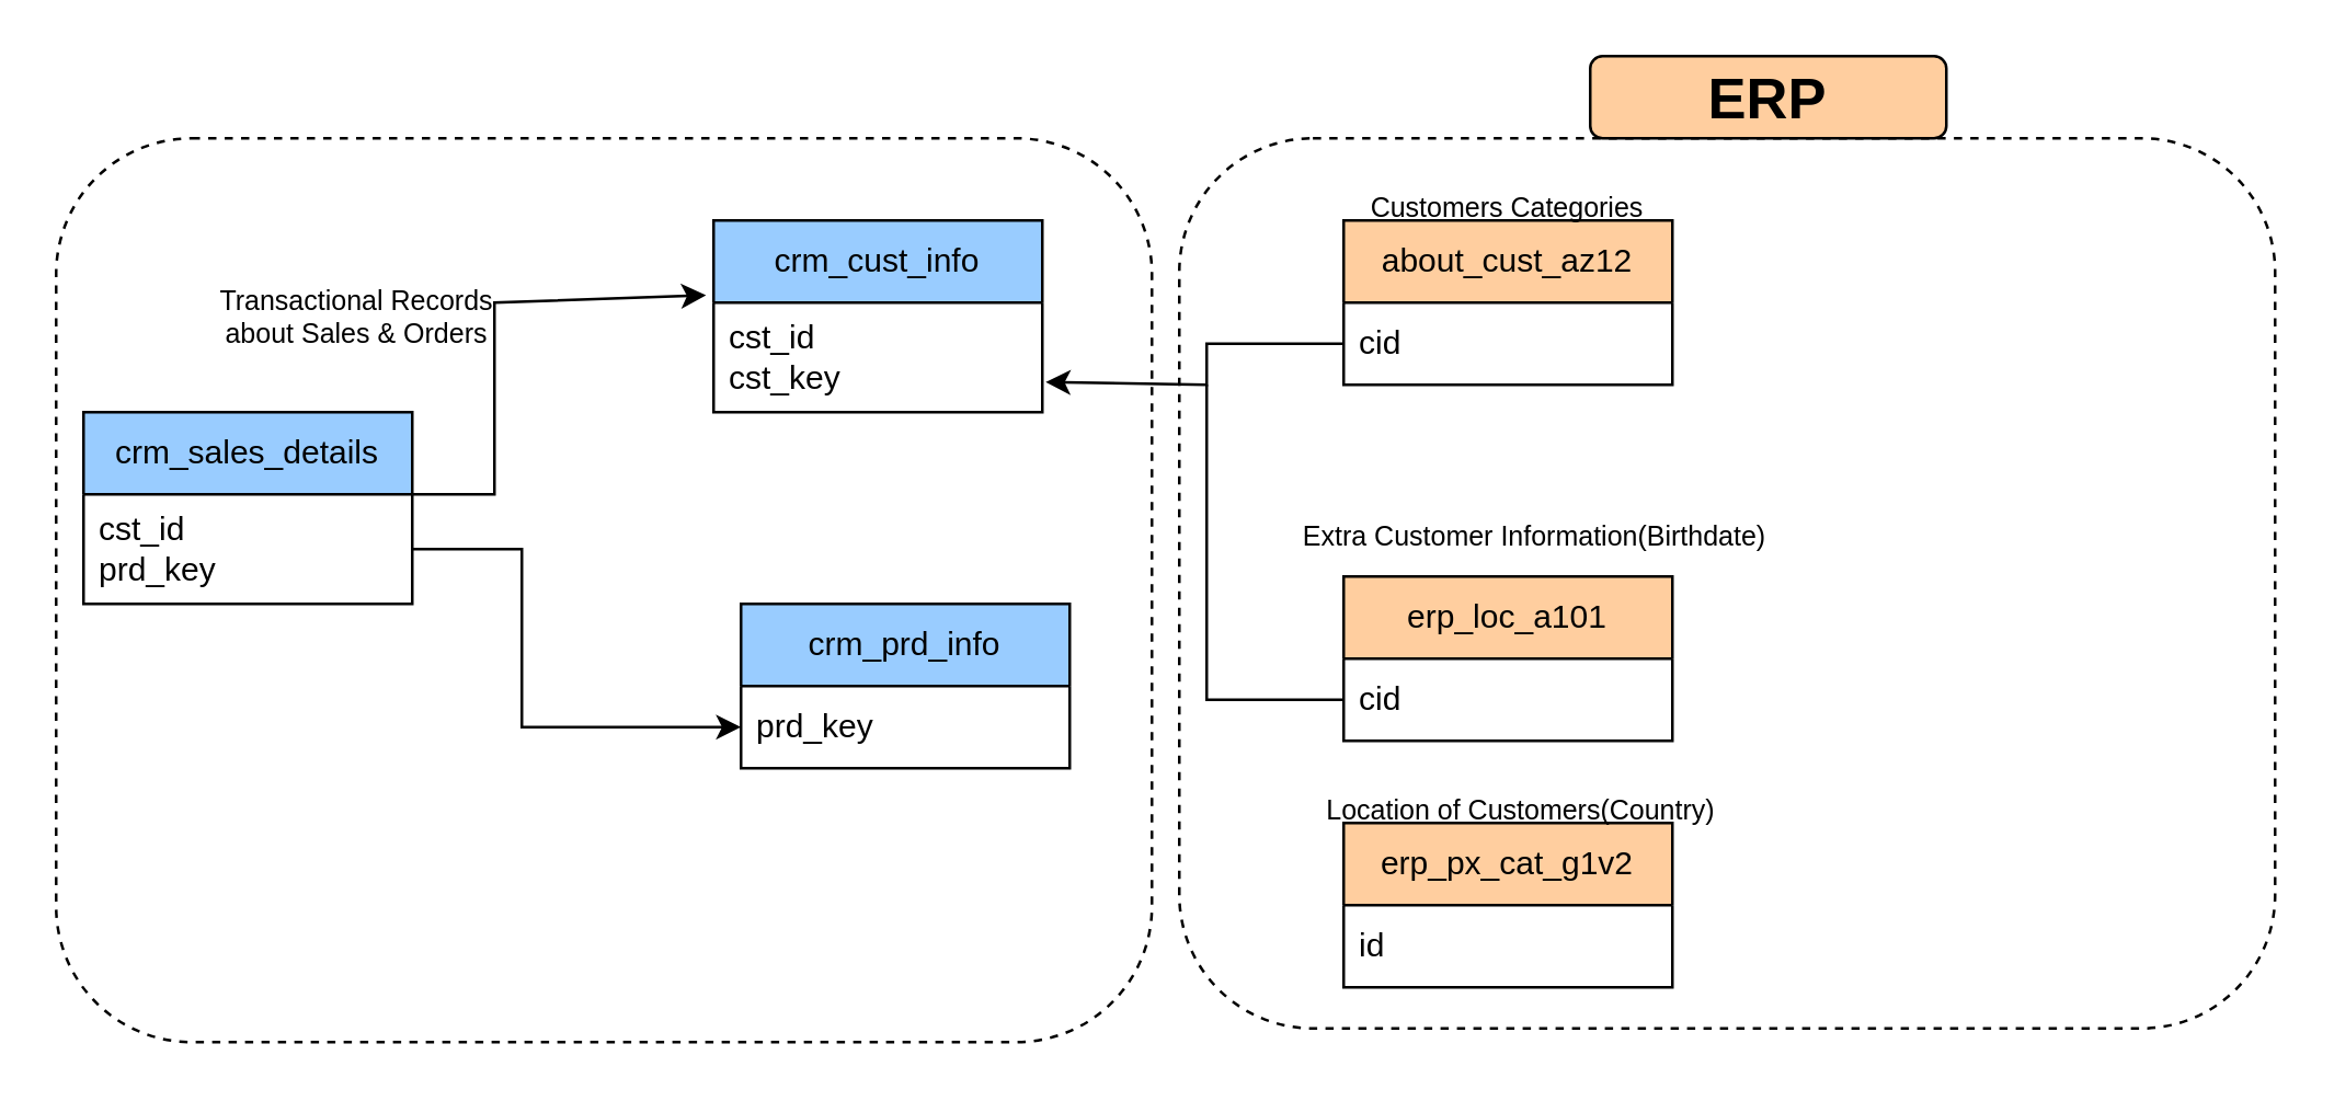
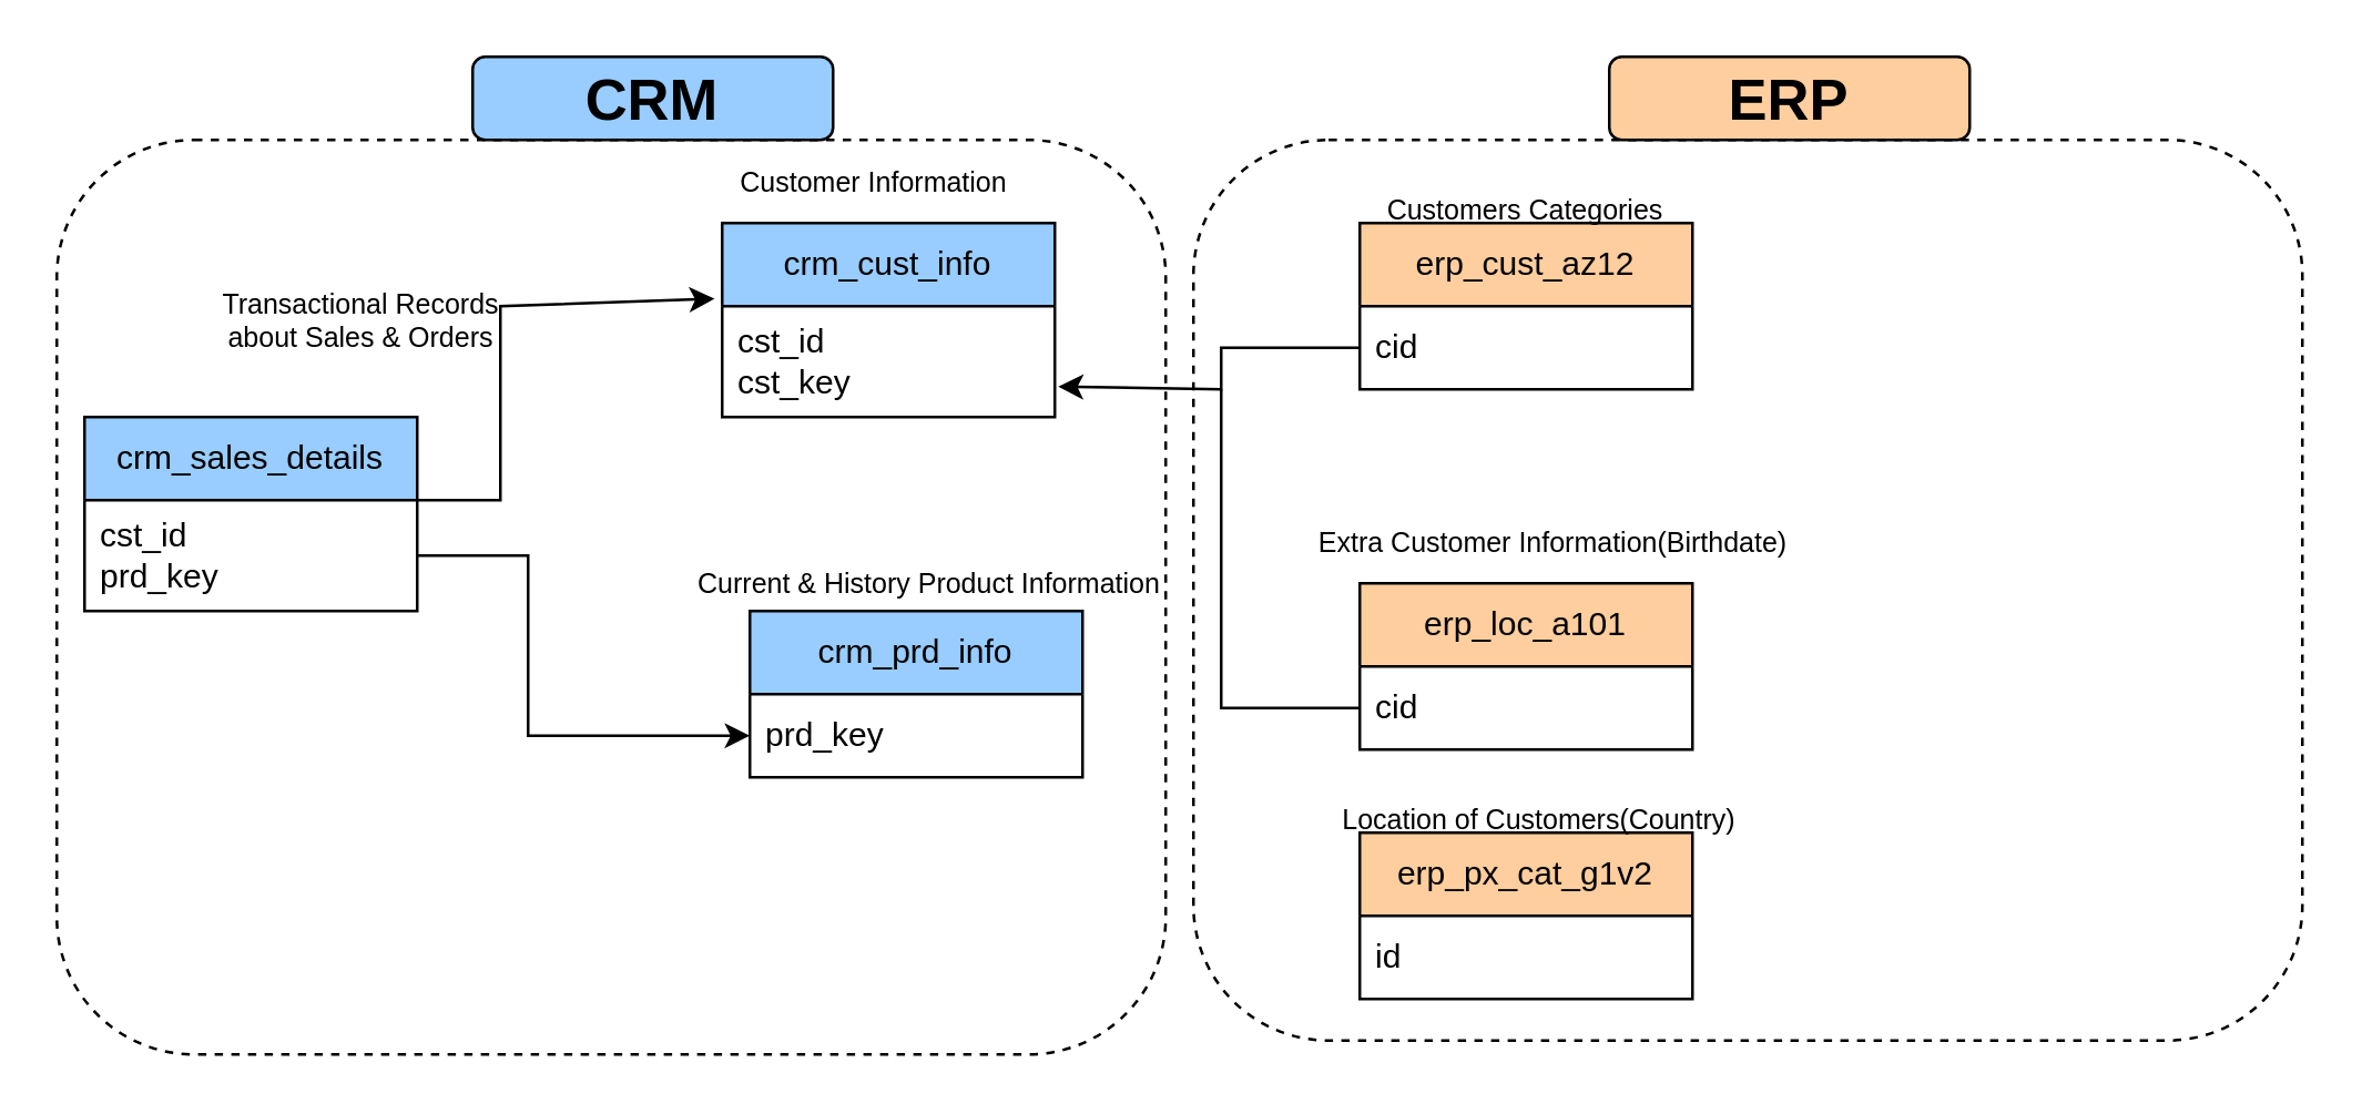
  <mxCell id="0" />
  <mxCell id="1" parent="0" />
  <mxCell id="2" value="crm_cust_info" style="swimlane;fontStyle=0;childLayout=stackLayout;horizontal=1;startSize=30;horizontalStack=0;resizeParent=1;resizeParentMax=0;resizeLast=0;collapsible=1;marginBottom=0;whiteSpace=wrap;html=1;fillColor=#99CCFF;" vertex="1" parent="1"><mxGeometry x="260" y="80" width="120" height="70" as="geometry" /></mxCell>
  <mxCell id="3" value="cst_id&lt;div&gt;cst_key&lt;/div&gt;" style="text;strokeColor=none;fillColor=none;align=left;verticalAlign=middle;spacingLeft=4;spacingRight=4;overflow=hidden;points=[[0,0.5],[1,0.5]];portConstraint=eastwest;rotatable=0;whiteSpace=wrap;html=1;" vertex="1" parent="2"><mxGeometry y="30" width="120" height="40" as="geometry" /></mxCell>
+ <mxCell id="4" value="&lt;font style=&quot;font-size: 10px;&quot;&gt;Customer Information&lt;/font&gt;" style="text;html=1;align=center;verticalAlign=middle;whiteSpace=wrap;rounded=0;" vertex="1" parent="1"><mxGeometry x="250" y="50" width="130" height="30" as="geometry" /></mxCell>
  <mxCell id="5" value="crm_prd_info" style="swimlane;fontStyle=0;childLayout=stackLayout;horizontal=1;startSize=30;horizontalStack=0;resizeParent=1;resizeParentMax=0;resizeLast=0;collapsible=1;marginBottom=0;whiteSpace=wrap;html=1;fillColor=#99CCFF;" vertex="1" parent="1"><mxGeometry x="270" y="220" width="120" height="60" as="geometry" /></mxCell>
  <mxCell id="6" value="prd_key" style="text;strokeColor=none;fillColor=none;align=left;verticalAlign=middle;spacingLeft=4;spacingRight=4;overflow=hidden;points=[[0,0.5],[1,0.5]];portConstraint=eastwest;rotatable=0;whiteSpace=wrap;html=1;" vertex="1" parent="5"><mxGeometry y="30" width="120" height="30" as="geometry" /></mxCell>
  <mxCell id="7" value="Item 2" style="text;strokeColor=none;fillColor=none;align=left;verticalAlign=middle;spacingLeft=4;spacingRight=4;overflow=hidden;points=[[0,0.5],[1,0.5]];portConstraint=eastwest;rotatable=0;whiteSpace=wrap;html=1;" vertex="1" parent="5"><mxGeometry y="60" width="120" as="geometry" /></mxCell>
+ <mxCell id="8" value="&lt;span style=&quot;font-size: 10px;&quot;&gt;Current &amp;amp; History Product Information&lt;/span&gt;" style="text;html=1;align=center;verticalAlign=middle;whiteSpace=wrap;rounded=0;" vertex="1" parent="1"><mxGeometry x="250" y="200" width="170" height="20" as="geometry" /></mxCell>
  <mxCell id="9" value="crm_sales_details" style="swimlane;fontStyle=0;childLayout=stackLayout;horizontal=1;startSize=30;horizontalStack=0;resizeParent=1;resizeParentMax=0;resizeLast=0;collapsible=1;marginBottom=0;whiteSpace=wrap;html=1;fillColor=#99CCFF;" vertex="1" parent="1"><mxGeometry x="30" y="150" width="120" height="70" as="geometry" /></mxCell>
  <mxCell id="10" value="cst_id&lt;br&gt;&lt;div&gt;prd_key&lt;/div&gt;" style="text;strokeColor=none;fillColor=none;align=left;verticalAlign=middle;spacingLeft=4;spacingRight=4;overflow=hidden;points=[[0,0.5],[1,0.5]];portConstraint=eastwest;rotatable=0;whiteSpace=wrap;html=1;" vertex="1" parent="9"><mxGeometry y="30" width="120" height="40" as="geometry" /></mxCell>
  <mxCell id="11" value="" style="endArrow=classic;html=1;rounded=0;entryX=-0.023;entryY=-0.067;entryDx=0;entryDy=0;entryPerimeter=0;" edge="1" parent="1" target="3"><mxGeometry width="50" height="50" relative="1" as="geometry"><mxPoint x="150" y="180" as="sourcePoint" /><mxPoint x="200" y="130" as="targetPoint" /><Array as="points"><mxPoint x="180" y="180" /><mxPoint x="180" y="110" /></Array></mxGeometry></mxCell>
  <mxCell id="12" value="" style="endArrow=classic;html=1;rounded=0;entryX=0;entryY=0.5;entryDx=0;entryDy=0;" edge="1" parent="1" target="6"><mxGeometry width="50" height="50" relative="1" as="geometry"><mxPoint x="150" y="200" as="sourcePoint" /><mxPoint x="260" y="260" as="targetPoint" /><Array as="points"><mxPoint x="190" y="200" /><mxPoint x="190" y="265" /></Array></mxGeometry></mxCell>
- <mxCell id="13" value="about_cust_az12" style="swimlane;fontStyle=0;childLayout=stackLayout;horizontal=1;startSize=30;horizontalStack=0;resizeParent=1;resizeParentMax=0;resizeLast=0;collapsible=1;marginBottom=0;whiteSpace=wrap;html=1;fillColor=#FFCE9F;" vertex="1" parent="1"><mxGeometry x="490" y="80" width="120" height="60" as="geometry" /></mxCell>
+ <mxCell id="13" value="erp_cust_az12" style="swimlane;fontStyle=0;childLayout=stackLayout;horizontal=1;startSize=30;horizontalStack=0;resizeParent=1;resizeParentMax=0;resizeLast=0;collapsible=1;marginBottom=0;whiteSpace=wrap;html=1;fillColor=#FFCE9F;" vertex="1" parent="1"><mxGeometry x="490" y="80" width="120" height="60" as="geometry" /></mxCell>
  <mxCell id="14" value="cid" style="text;strokeColor=none;fillColor=none;align=left;verticalAlign=middle;spacingLeft=4;spacingRight=4;overflow=hidden;points=[[0,0.5],[1,0.5]];portConstraint=eastwest;rotatable=0;whiteSpace=wrap;html=1;" vertex="1" parent="13"><mxGeometry y="30" width="120" height="30" as="geometry" /></mxCell>
  <mxCell id="15" value="erp_loc_a101" style="swimlane;fontStyle=0;childLayout=stackLayout;horizontal=1;startSize=30;horizontalStack=0;resizeParent=1;resizeParentMax=0;resizeLast=0;collapsible=1;marginBottom=0;whiteSpace=wrap;html=1;fillColor=#FFCE9F;" vertex="1" parent="1"><mxGeometry x="490" y="210" width="120" height="60" as="geometry" /></mxCell>
  <mxCell id="16" value="cid" style="text;strokeColor=none;fillColor=none;align=left;verticalAlign=middle;spacingLeft=4;spacingRight=4;overflow=hidden;points=[[0,0.5],[1,0.5]];portConstraint=eastwest;rotatable=0;whiteSpace=wrap;html=1;" vertex="1" parent="15"><mxGeometry y="30" width="120" height="30" as="geometry" /></mxCell>
  <mxCell id="17" value="erp_px_cat_g1v2" style="swimlane;fontStyle=0;childLayout=stackLayout;horizontal=1;startSize=30;horizontalStack=0;resizeParent=1;resizeParentMax=0;resizeLast=0;collapsible=1;marginBottom=0;whiteSpace=wrap;html=1;fillColor=#FFCE9F;" vertex="1" parent="1"><mxGeometry x="490" y="300" width="120" height="60" as="geometry" /></mxCell>
  <mxCell id="18" value="id" style="text;strokeColor=none;fillColor=none;align=left;verticalAlign=middle;spacingLeft=4;spacingRight=4;overflow=hidden;points=[[0,0.5],[1,0.5]];portConstraint=eastwest;rotatable=0;whiteSpace=wrap;html=1;" vertex="1" parent="17"><mxGeometry y="30" width="120" height="30" as="geometry" /></mxCell>
+ <mxCell id="19" value="&lt;font style=&quot;font-size: 21px;&quot;&gt;&lt;b&gt;CRM&lt;/b&gt;&lt;/font&gt;" style="rounded=1;whiteSpace=wrap;html=1;fillColor=#99CCFF;" vertex="1" parent="1"><mxGeometry x="170" y="20" width="130" height="30" as="geometry" /></mxCell>
  <mxCell id="20" value="" style="endArrow=classic;html=1;rounded=0;exitX=0;exitY=0.5;exitDx=0;exitDy=0;entryX=1.01;entryY=0.725;entryDx=0;entryDy=0;entryPerimeter=0;" edge="1" parent="1" source="14" target="3"><mxGeometry width="50" height="50" relative="1" as="geometry"><mxPoint x="410" y="150" as="sourcePoint" /><mxPoint x="383" y="137" as="targetPoint" /><Array as="points"><mxPoint x="440" y="125" /><mxPoint x="440" y="140" /></Array></mxGeometry></mxCell>
  <mxCell id="21" value="" style="endArrow=none;html=1;rounded=0;exitX=0;exitY=0.5;exitDx=0;exitDy=0;" edge="1" parent="1" source="16"><mxGeometry width="50" height="50" relative="1" as="geometry"><mxPoint x="440" y="250" as="sourcePoint" /><mxPoint x="440" y="140" as="targetPoint" /><Array as="points"><mxPoint x="440" y="255" /></Array></mxGeometry></mxCell>
  <mxCell id="22" value="" style="rounded=1;whiteSpace=wrap;html=1;fillColor=none;dashed=1;" vertex="1" parent="1"><mxGeometry x="20" y="50" width="400" height="330" as="geometry" /></mxCell>
  <mxCell id="23" value="" style="rounded=1;whiteSpace=wrap;html=1;fillColor=none;dashed=1;" vertex="1" parent="1"><mxGeometry x="430" y="50" width="400" height="325" as="geometry" /></mxCell>
  <mxCell id="24" value="&lt;span style=&quot;font-size: 21px;&quot;&gt;&lt;b&gt;ERP&lt;/b&gt;&lt;/span&gt;" style="rounded=1;whiteSpace=wrap;html=1;fillColor=#FFCE9F;" vertex="1" parent="1"><mxGeometry x="580" y="20" width="130" height="30" as="geometry" /></mxCell>
  <mxCell id="25" value="Transactional Records about Sales &amp;amp; Orders" style="text;html=1;align=center;verticalAlign=middle;whiteSpace=wrap;rounded=0;fontSize=10;" vertex="1" parent="1"><mxGeometry x="70" y="100" width="120" height="30" as="geometry" /></mxCell>
  <mxCell id="26" value="Customers Categories" style="text;html=1;align=center;verticalAlign=middle;whiteSpace=wrap;rounded=0;fontSize=10;" vertex="1" parent="1"><mxGeometry x="490" y="60" width="120" height="30" as="geometry" /></mxCell>
  <mxCell id="27" value="Extra Customer Information(Birthdate)" style="text;html=1;align=center;verticalAlign=middle;whiteSpace=wrap;rounded=0;fontSize=10;" vertex="1" parent="1"><mxGeometry x="470" y="180" width="180" height="30" as="geometry" /></mxCell>
  <mxCell id="28" value="Location of Customers(Country)" style="text;html=1;align=center;verticalAlign=middle;whiteSpace=wrap;rounded=0;fontSize=10;" vertex="1" parent="1"><mxGeometry x="460" y="280" width="190" height="30" as="geometry" /></mxCell>
